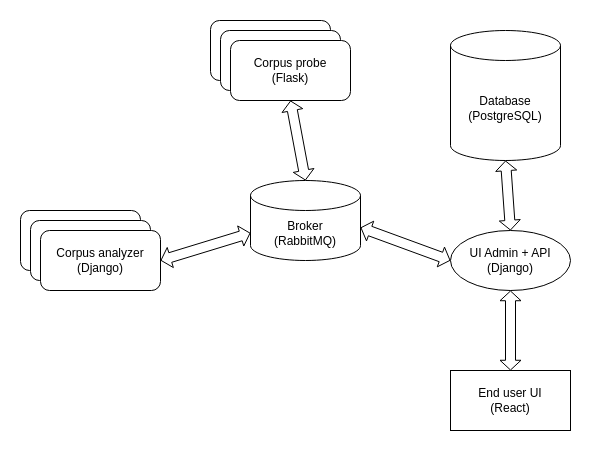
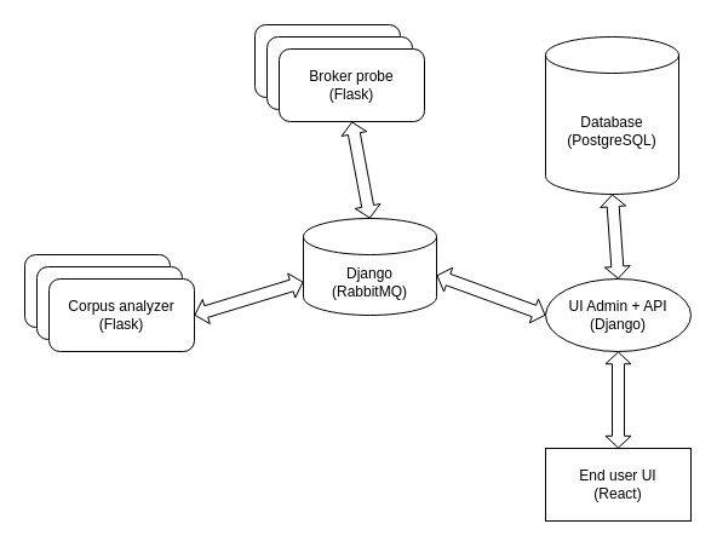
  <mxCell id="0" style=";html=1;" />
  <mxCell id="1" style=";html=1;" parent="0" />
  <mxCell id="2" value="&lt;div&gt;Database&lt;/div&gt;&lt;div&gt;(PostgreSQL)&lt;br&gt;&lt;/div&gt;" style="shape=cylinder3;whiteSpace=wrap;html=1;boundedLbl=1;backgroundOutline=1;size=15;" vertex="1" parent="1"><mxGeometry x="450" y="30" width="110" height="130" as="geometry" /></mxCell>
  <mxCell id="3" value="&lt;div&gt;UI Admin + API&lt;/div&gt;&lt;div&gt;(Django)&lt;br&gt;&lt;/div&gt;" style="ellipse;whiteSpace=wrap;html=1;" vertex="1" parent="1"><mxGeometry x="450" y="230" width="120" height="60" as="geometry" /></mxCell>
- <mxCell id="4" value="Broker&lt;br&gt;&lt;div&gt;(RabbitMQ)&lt;/div&gt;" style="shape=cylinder3;whiteSpace=wrap;html=1;boundedLbl=1;backgroundOutline=1;size=15;" vertex="1" parent="1"><mxGeometry x="250" y="180" width="110" height="80" as="geometry" /></mxCell>
+ <mxCell id="4" value="Django&lt;br&gt;&lt;div&gt;(RabbitMQ)&lt;/div&gt;" style="shape=cylinder3;whiteSpace=wrap;html=1;boundedLbl=1;backgroundOutline=1;size=15;" vertex="1" parent="1"><mxGeometry x="250" y="180" width="110" height="80" as="geometry" /></mxCell>
  <mxCell id="5" value="" style="rounded=1;whiteSpace=wrap;html=1;" vertex="1" parent="1"><mxGeometry x="210" y="20" width="120" height="60" as="geometry" /></mxCell>
  <mxCell id="6" value="" style="rounded=1;whiteSpace=wrap;html=1;" vertex="1" parent="1"><mxGeometry x="220" y="30" width="120" height="60" as="geometry" /></mxCell>
- <mxCell id="7" value="&lt;div&gt;Corpus probe&lt;/div&gt;&lt;div&gt;(Flask)&lt;br&gt;&lt;/div&gt;" style="rounded=1;whiteSpace=wrap;html=1;" vertex="1" parent="1"><mxGeometry x="230" y="40" width="120" height="60" as="geometry" /></mxCell>
+ <mxCell id="7" value="&lt;div&gt;Broker probe&lt;/div&gt;&lt;div&gt;(Flask)&lt;br&gt;&lt;/div&gt;" style="rounded=1;whiteSpace=wrap;html=1;" vertex="1" parent="1"><mxGeometry x="230" y="40" width="120" height="60" as="geometry" /></mxCell>
  <mxCell id="8" value="" style="rounded=1;whiteSpace=wrap;html=1;" vertex="1" parent="1"><mxGeometry x="20" y="210" width="120" height="60" as="geometry" /></mxCell>
  <mxCell id="9" value="" style="rounded=1;whiteSpace=wrap;html=1;" vertex="1" parent="1"><mxGeometry x="30" y="220" width="120" height="60" as="geometry" /></mxCell>
- <mxCell id="10" value="&lt;div&gt;Corpus analyzer&lt;br&gt;&lt;/div&gt;&lt;div&gt;(Django)&lt;br&gt;&lt;/div&gt;" style="rounded=1;whiteSpace=wrap;html=1;" vertex="1" parent="1"><mxGeometry x="40" y="230" width="120" height="60" as="geometry" /></mxCell>
+ <mxCell id="10" value="&lt;div&gt;Corpus analyzer&lt;br&gt;&lt;/div&gt;&lt;div&gt;(Flask)&lt;br&gt;&lt;/div&gt;" style="rounded=1;whiteSpace=wrap;html=1;" vertex="1" parent="1"><mxGeometry x="40" y="230" width="120" height="60" as="geometry" /></mxCell>
  <mxCell id="11" value="" style="shape=flexArrow;endArrow=classic;startArrow=classic;html=1;endWidth=10;endSize=2.91;startWidth=10;startSize=2.91;exitX=1;exitY=0.588;exitDx=0;exitDy=0;exitPerimeter=0;entryX=0;entryY=0.5;entryDx=0;entryDy=0;" edge="1" parent="1" source="4" target="3"><mxGeometry width="100" height="100" relative="1" as="geometry"><mxPoint x="370" y="210" as="sourcePoint" /><mxPoint x="440" y="240" as="targetPoint" /></mxGeometry></mxCell>
  <mxCell id="12" value="" style="shape=flexArrow;endArrow=classic;startArrow=classic;html=1;endWidth=10;endSize=2.91;startWidth=10;startSize=2.91;exitX=0.5;exitY=1;exitDx=0;exitDy=0;exitPerimeter=0;entryX=0.5;entryY=0;entryDx=0;entryDy=0;" edge="1" parent="1" source="2" target="3"><mxGeometry width="100" height="100" relative="1" as="geometry"><mxPoint x="380" y="220" as="sourcePoint" /><mxPoint x="450" y="250" as="targetPoint" /></mxGeometry></mxCell>
  <mxCell id="13" value="" style="shape=flexArrow;endArrow=classic;startArrow=classic;html=1;endWidth=10;endSize=2.91;startWidth=10;startSize=2.91;exitX=1;exitY=0.5;exitDx=0;exitDy=0;entryX=0;entryY=0;entryDx=0;entryDy=52.5;entryPerimeter=0;" edge="1" parent="1" source="10" target="4"><mxGeometry width="100" height="100" relative="1" as="geometry"><mxPoint x="390" y="230" as="sourcePoint" /><mxPoint x="460" y="260" as="targetPoint" /></mxGeometry></mxCell>
  <mxCell id="14" value="" style="shape=flexArrow;endArrow=classic;startArrow=classic;html=1;endWidth=10;endSize=2.91;startWidth=10;startSize=2.91;exitX=0.5;exitY=0;exitDx=0;exitDy=0;entryX=0.5;entryY=1;entryDx=0;entryDy=0;exitPerimeter=0;" edge="1" parent="1" source="4" target="7"><mxGeometry width="100" height="100" relative="1" as="geometry"><mxPoint x="190" y="250" as="sourcePoint" /><mxPoint x="260" y="202.5" as="targetPoint" /></mxGeometry></mxCell>
  <mxCell id="15" value="&lt;div&gt;End user UI&lt;/div&gt;&lt;div&gt;(React)&lt;br&gt;&lt;/div&gt;" style="whiteSpace=wrap;html=1;rounded=0;" vertex="1" parent="1"><mxGeometry x="450" y="370" width="120" height="60" as="geometry" /></mxCell>
  <mxCell id="16" value="" style="shape=flexArrow;endArrow=classic;startArrow=classic;html=1;endWidth=10;endSize=2.91;startWidth=10;startSize=2.91;exitX=0.5;exitY=0;exitDx=0;exitDy=0;entryX=0.5;entryY=1;entryDx=0;entryDy=0;" edge="1" parent="1" source="15" target="3"><mxGeometry width="100" height="100" relative="1" as="geometry"><mxPoint x="370" y="197.04" as="sourcePoint" /><mxPoint x="460" y="270" as="targetPoint" /></mxGeometry></mxCell>
